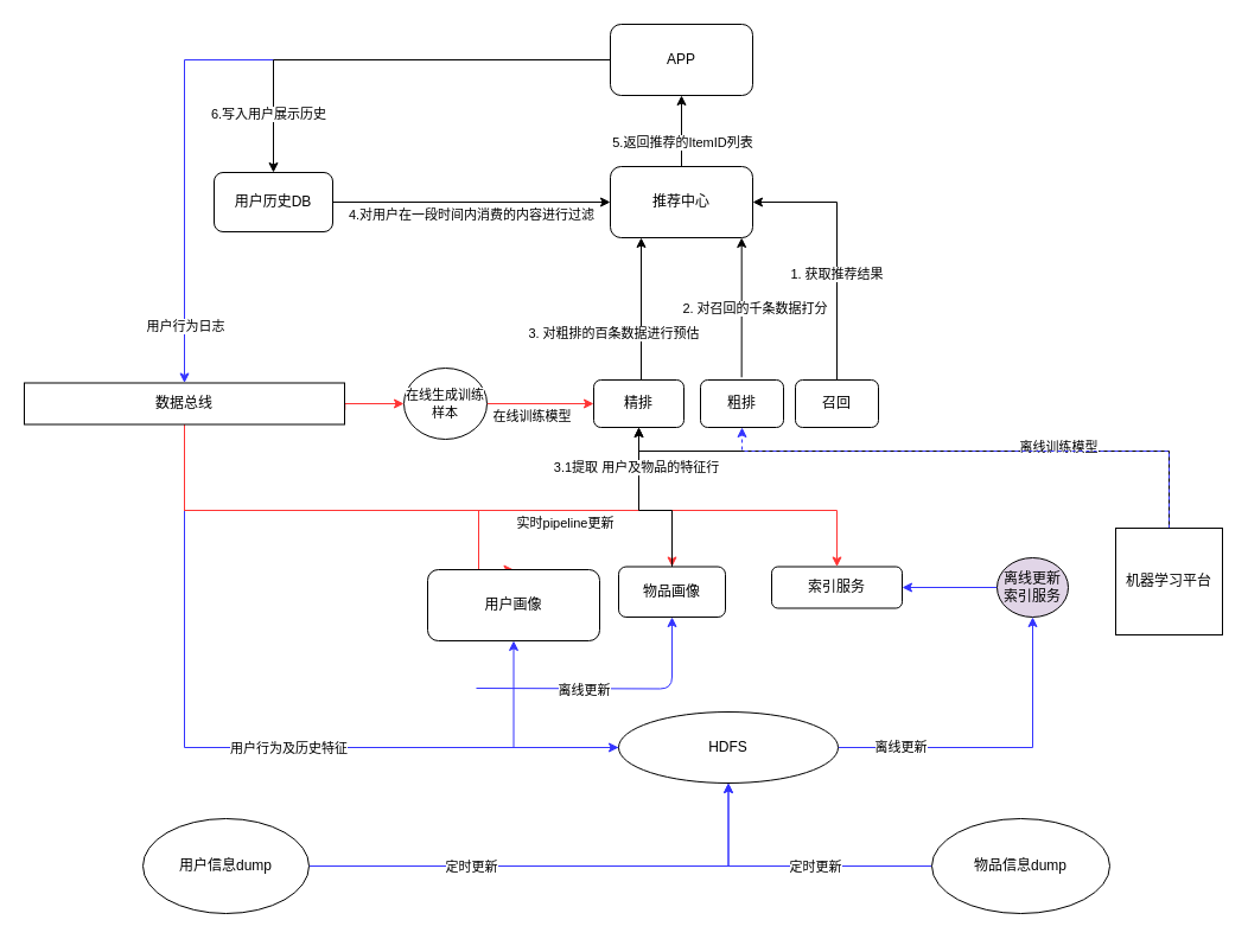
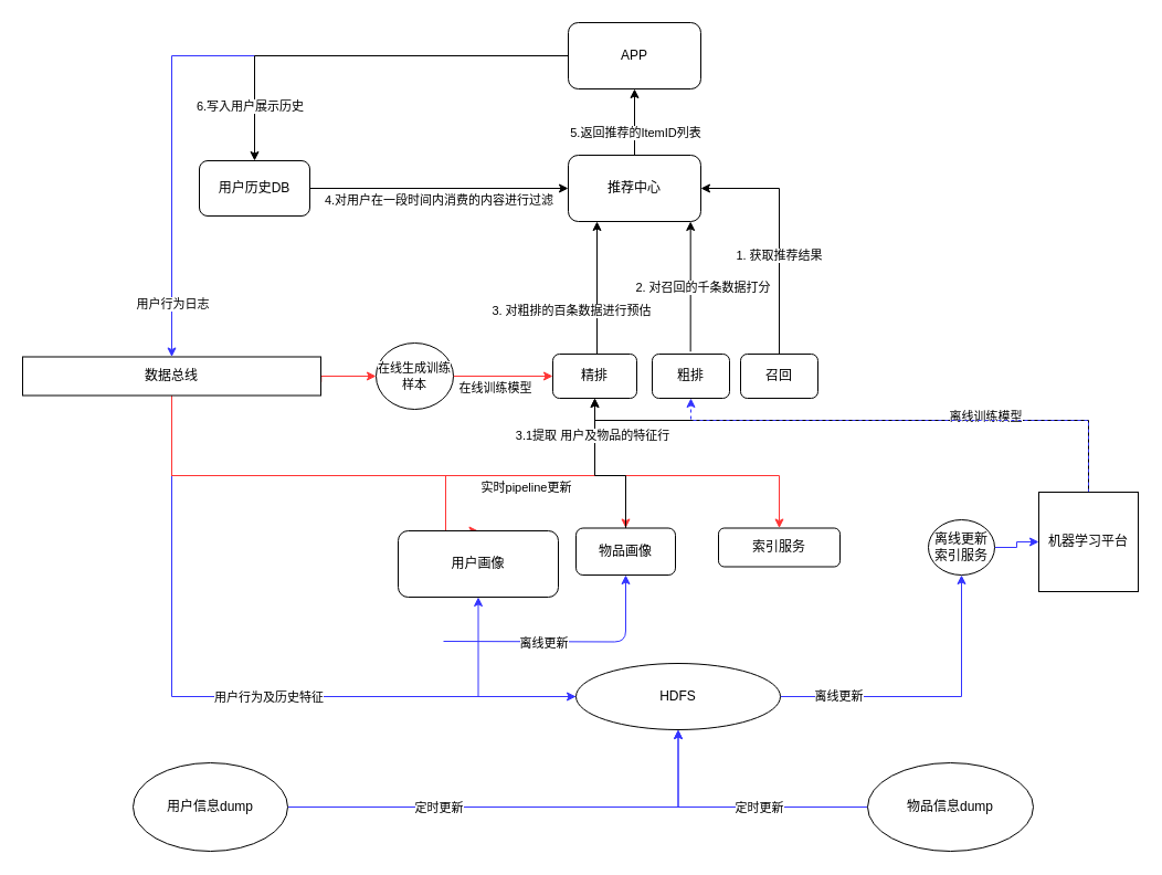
  <mxCell id="0" />
  <mxCell id="1" parent="0" />
  <mxCell id="2" style="edgeStyle=orthogonalEdgeStyle;rounded=0;orthogonalLoop=1;jettySize=auto;html=1;entryX=0.5;entryY=1;entryDx=0;entryDy=0;" edge="1" parent="1" source="4" target="19"><mxGeometry relative="1" as="geometry" /></mxCell>
  <mxCell id="3" value="5.返回推荐的ItemID列表" style="edgeLabel;html=1;align=center;verticalAlign=middle;resizable=0;points=[];" vertex="1" connectable="0" parent="2"><mxGeometry x="-0.292" relative="1" as="geometry"><mxPoint as="offset" /></mxGeometry></mxCell>
  <mxCell id="4" value="推荐中心" style="rounded=1;whiteSpace=wrap;html=1;" vertex="1" parent="1"><mxGeometry x="514" y="140" width="120" height="60" as="geometry" /></mxCell>
  <mxCell id="5" style="edgeStyle=orthogonalEdgeStyle;rounded=0;orthogonalLoop=1;jettySize=auto;html=1;exitX=0.5;exitY=0;exitDx=0;exitDy=0;entryX=1;entryY=0.5;entryDx=0;entryDy=0;" edge="1" parent="1" source="7" target="4"><mxGeometry relative="1" as="geometry" /></mxCell>
  <mxCell id="6" value="1. 获取推荐结果" style="edgeLabel;html=1;align=center;verticalAlign=middle;resizable=0;points=[];" vertex="1" connectable="0" parent="5"><mxGeometry x="-0.187" y="1" relative="1" as="geometry"><mxPoint as="offset" /></mxGeometry></mxCell>
  <mxCell id="7" value="召回" style="rounded=1;whiteSpace=wrap;html=1;" vertex="1" parent="1"><mxGeometry x="670" y="320" width="70" height="40" as="geometry" /></mxCell>
  <mxCell id="8" value="索引服务" style="rounded=1;whiteSpace=wrap;html=1;" vertex="1" parent="1"><mxGeometry x="650" y="477.5" width="110" height="35" as="geometry" /></mxCell>
  <mxCell id="9" style="edgeStyle=orthogonalEdgeStyle;rounded=0;orthogonalLoop=1;jettySize=auto;html=1;entryX=0.887;entryY=1.037;entryDx=0;entryDy=0;entryPerimeter=0;" edge="1" parent="1"><mxGeometry relative="1" as="geometry"><mxPoint x="624.654" y="317.78" as="sourcePoint" /><mxPoint x="624.68" y="200" as="targetPoint" /><Array as="points"><mxPoint x="624.24" y="257.78" /></Array></mxGeometry></mxCell>
  <mxCell id="10" value="2. 对召回的千条数据打分" style="edgeLabel;html=1;align=center;verticalAlign=middle;resizable=0;points=[];" vertex="1" connectable="0" parent="9"><mxGeometry x="-0.123" y="-1" relative="1" as="geometry"><mxPoint x="9.32" y="-6.06" as="offset" /></mxGeometry></mxCell>
  <mxCell id="11" value="粗排" style="rounded=1;whiteSpace=wrap;html=1;" vertex="1" parent="1"><mxGeometry x="590" y="320" width="70" height="40" as="geometry" /></mxCell>
  <mxCell id="12" style="edgeStyle=orthogonalEdgeStyle;rounded=0;orthogonalLoop=1;jettySize=auto;html=1;exitX=0.5;exitY=0;exitDx=0;exitDy=0;" edge="1" parent="1" source="14" target="4"><mxGeometry relative="1" as="geometry"><mxPoint x="544" y="200" as="targetPoint" /><Array as="points"><mxPoint x="540" y="320" /><mxPoint x="540" y="200" /></Array></mxGeometry></mxCell>
  <mxCell id="13" value="3. 对粗排的百条数据进行预估" style="edgeLabel;html=1;align=center;verticalAlign=middle;resizable=0;points=[];" vertex="1" connectable="0" parent="12"><mxGeometry x="-0.317" y="2" relative="1" as="geometry"><mxPoint x="-21.18" y="0.66" as="offset" /></mxGeometry></mxCell>
  <mxCell id="14" value="精排" style="rounded=1;whiteSpace=wrap;html=1;" vertex="1" parent="1"><mxGeometry x="500" y="320" width="76" height="40" as="geometry" /></mxCell>
  <mxCell id="15" style="edgeStyle=orthogonalEdgeStyle;rounded=0;orthogonalLoop=1;jettySize=auto;html=1;fillColor=#e1d5e7;strokeColor=#3333FF;" edge="1" parent="1" source="19" target="27"><mxGeometry relative="1" as="geometry"><mxPoint x="280" y="520.69" as="targetPoint" /></mxGeometry></mxCell>
  <mxCell id="16" value="用户行为日志" style="edgeLabel;html=1;align=center;verticalAlign=middle;resizable=0;points=[];" vertex="1" connectable="0" parent="15"><mxGeometry x="0.353" y="-1" relative="1" as="geometry"><mxPoint x="1" y="156.86" as="offset" /></mxGeometry></mxCell>
  <mxCell id="17" style="edgeStyle=orthogonalEdgeStyle;rounded=0;orthogonalLoop=1;jettySize=auto;html=1;entryX=0.5;entryY=0;entryDx=0;entryDy=0;" edge="1" parent="1" source="19" target="43"><mxGeometry relative="1" as="geometry" /></mxCell>
  <mxCell id="18" value="6.写入用户展示历史" style="edgeLabel;html=1;align=center;verticalAlign=middle;resizable=0;points=[];" vertex="1" connectable="0" parent="17"><mxGeometry x="0.734" y="-5" relative="1" as="geometry"><mxPoint as="offset" /></mxGeometry></mxCell>
  <mxCell id="19" value="APP" style="rounded=1;whiteSpace=wrap;html=1;" vertex="1" parent="1"><mxGeometry x="514" y="20" width="120" height="60" as="geometry" /></mxCell>
  <mxCell id="20" style="edgeStyle=orthogonalEdgeStyle;rounded=0;orthogonalLoop=1;jettySize=auto;html=1;entryX=0;entryY=0.5;entryDx=0;entryDy=0;strokeColor=#3333FF;" edge="1" parent="1" source="27" target="31"><mxGeometry relative="1" as="geometry"><mxPoint x="510" y="630" as="targetPoint" /><mxPoint x="160" y="360" as="sourcePoint" /><Array as="points"><mxPoint x="155" y="630" /></Array></mxGeometry></mxCell>
  <mxCell id="21" value="用户行为及历史特征" style="edgeLabel;html=1;align=center;verticalAlign=middle;resizable=0;points=[];" vertex="1" connectable="0" parent="20"><mxGeometry x="0.005" y="2" relative="1" as="geometry"><mxPoint x="38.93" y="2" as="offset" /></mxGeometry></mxCell>
  <mxCell id="22" value="" style="edgeStyle=orthogonalEdgeStyle;rounded=0;orthogonalLoop=1;jettySize=auto;html=1;exitX=1.001;exitY=0.652;exitDx=0;exitDy=0;exitPerimeter=0;strokeColor=#FF3333;" edge="1" parent="1" source="27" target="34"><mxGeometry relative="1" as="geometry"><mxPoint x="410" y="447.5" as="targetPoint" /><Array as="points"><mxPoint x="290" y="340" /></Array></mxGeometry></mxCell>
  <mxCell id="23" style="edgeStyle=orthogonalEdgeStyle;rounded=0;orthogonalLoop=1;jettySize=auto;html=1;entryX=0.5;entryY=0;entryDx=0;entryDy=0;strokeColor=#FF3333;" edge="1" parent="1" source="27" target="40"><mxGeometry relative="1" as="geometry"><Array as="points"><mxPoint x="155" y="430" /><mxPoint x="566" y="430" /></Array></mxGeometry></mxCell>
  <mxCell id="24" value="实时pipeline更新" style="edgeLabel;html=1;align=center;verticalAlign=middle;resizable=0;points=[];" vertex="1" connectable="0" parent="23"><mxGeometry x="0.62" y="4" relative="1" as="geometry"><mxPoint x="-36.79" y="14" as="offset" /></mxGeometry></mxCell>
  <mxCell id="25" style="edgeStyle=orthogonalEdgeStyle;rounded=0;orthogonalLoop=1;jettySize=auto;html=1;entryX=0.5;entryY=0;entryDx=0;entryDy=0;exitX=0.5;exitY=1;exitDx=0;exitDy=0;strokeColor=#FF3333;" edge="1" parent="1" source="27" target="37"><mxGeometry relative="1" as="geometry"><Array as="points"><mxPoint x="155" y="430" /><mxPoint x="403" y="430" /></Array></mxGeometry></mxCell>
  <mxCell id="26" style="edgeStyle=orthogonalEdgeStyle;rounded=0;orthogonalLoop=1;jettySize=auto;html=1;entryX=0.5;entryY=0;entryDx=0;entryDy=0;strokeColor=#FF3333;" edge="1" parent="1" source="27" target="8"><mxGeometry relative="1" as="geometry"><Array as="points"><mxPoint x="155" y="430" /><mxPoint x="705" y="430" /></Array></mxGeometry></mxCell>
  <mxCell id="27" value="数据总线" style="rounded=0;whiteSpace=wrap;html=1;" vertex="1" parent="1"><mxGeometry x="20" y="322.5" width="270" height="35" as="geometry" /></mxCell>
  <mxCell id="28" style="edgeStyle=orthogonalEdgeStyle;rounded=0;orthogonalLoop=1;jettySize=auto;html=1;entryX=0.5;entryY=1;entryDx=0;entryDy=0;strokeColor=#3333FF;" edge="1" parent="1" source="31" target="37"><mxGeometry relative="1" as="geometry" /></mxCell>
  <mxCell id="29" style="edgeStyle=orthogonalEdgeStyle;rounded=0;orthogonalLoop=1;jettySize=auto;html=1;entryX=0.5;entryY=1;entryDx=0;entryDy=0;strokeColor=#3333FF;" edge="1" parent="1" source="31" target="36"><mxGeometry relative="1" as="geometry" /></mxCell>
  <mxCell id="30" value="离线更新" style="edgeLabel;html=1;align=center;verticalAlign=middle;resizable=0;points=[];" vertex="1" connectable="0" parent="29"><mxGeometry x="-0.613" y="1" relative="1" as="geometry"><mxPoint x="-1" as="offset" /></mxGeometry></mxCell>
  <mxCell id="31" value="HDFS" style="ellipse;whiteSpace=wrap;html=1;" vertex="1" parent="1"><mxGeometry x="521" y="600" width="185" height="60" as="geometry" /></mxCell>
  <mxCell id="32" style="edgeStyle=orthogonalEdgeStyle;rounded=0;orthogonalLoop=1;jettySize=auto;html=1;entryX=0;entryY=0.5;entryDx=0;entryDy=0;strokeColor=#FF3333;" edge="1" parent="1" source="34" target="14"><mxGeometry relative="1" as="geometry" /></mxCell>
  <mxCell id="33" value="在线训练模型" style="edgeLabel;html=1;align=center;verticalAlign=middle;resizable=0;points=[];" vertex="1" connectable="0" parent="32"><mxGeometry x="-0.007" y="2" relative="1" as="geometry"><mxPoint x="-7.14" y="12" as="offset" /></mxGeometry></mxCell>
  <mxCell id="34" value="&lt;span style=&quot;font-size: 11px ; background-color: rgb(255 , 255 , 255)&quot;&gt;在线生成训练样本&lt;/span&gt;" style="ellipse;whiteSpace=wrap;html=1;" vertex="1" parent="1"><mxGeometry x="340" y="310" width="70" height="60" as="geometry" /></mxCell>
- <mxCell id="35" style="edgeStyle=orthogonalEdgeStyle;rounded=0;orthogonalLoop=1;jettySize=auto;html=1;entryX=1;entryY=0.5;entryDx=0;entryDy=0;strokeColor=#3333FF;" edge="1" parent="1" source="36" target="8"><mxGeometry relative="1" as="geometry" /></mxCell>
- <mxCell id="36" value="离线更新索引服务" style="ellipse;whiteSpace=wrap;html=1;fillColor=#e1d5e7;" vertex="1" parent="1"><mxGeometry x="840" y="470" width="60" height="50" as="geometry" /></mxCell>
+ <mxCell id="35" style="edgeStyle=orthogonalEdgeStyle;rounded=0;orthogonalLoop=1;jettySize=auto;html=1;strokeColor=#3333FF;" edge="1" parent="1" source="36" target="55"><mxGeometry relative="1" as="geometry" /></mxCell>
+ <mxCell id="36" value="离线更新索引服务" style="ellipse;whiteSpace=wrap;html=1;" vertex="1" parent="1"><mxGeometry x="840" y="470" width="60" height="50" as="geometry" /></mxCell>
  <mxCell id="37" value="用户画像" style="rounded=1;whiteSpace=wrap;html=1;" vertex="1" parent="1"><mxGeometry x="360" y="480" width="145" height="60" as="geometry" /></mxCell>
  <mxCell id="38" style="edgeStyle=orthogonalEdgeStyle;rounded=0;orthogonalLoop=1;jettySize=auto;html=1;exitX=0.5;exitY=0;exitDx=0;exitDy=0;" edge="1" parent="1" source="40" target="14"><mxGeometry relative="1" as="geometry"><Array as="points"><mxPoint x="566" y="430" /><mxPoint x="538" y="430" /></Array></mxGeometry></mxCell>
  <mxCell id="39" value="3.1提取 用户及物品的特征行" style="edgeLabel;html=1;align=center;verticalAlign=middle;resizable=0;points=[];" vertex="1" connectable="0" parent="38"><mxGeometry x="0.533" y="3" relative="1" as="geometry"><mxPoint as="offset" /></mxGeometry></mxCell>
  <mxCell id="40" value="物品画像" style="rounded=1;whiteSpace=wrap;html=1;" vertex="1" parent="1"><mxGeometry x="521" y="477.5" width="90" height="42.5" as="geometry" /></mxCell>
  <mxCell id="41" style="edgeStyle=orthogonalEdgeStyle;rounded=0;orthogonalLoop=1;jettySize=auto;html=1;entryX=0;entryY=0.5;entryDx=0;entryDy=0;" edge="1" parent="1" source="43" target="4"><mxGeometry relative="1" as="geometry" /></mxCell>
  <mxCell id="42" value="4.对用户在一段时间内消费的内容进行过滤" style="edgeLabel;html=1;align=center;verticalAlign=middle;resizable=0;points=[];" vertex="1" connectable="0" parent="41"><mxGeometry x="-0.223" y="-2" relative="1" as="geometry"><mxPoint x="25.71" y="8" as="offset" /></mxGeometry></mxCell>
  <mxCell id="43" value="用户历史DB" style="rounded=1;whiteSpace=wrap;html=1;" vertex="1" parent="1"><mxGeometry x="180" y="145" width="100" height="50" as="geometry" /></mxCell>
  <mxCell id="44" style="edgeStyle=orthogonalEdgeStyle;rounded=0;orthogonalLoop=1;jettySize=auto;html=1;entryX=0.5;entryY=1;entryDx=0;entryDy=0;strokeColor=#3333FF;" edge="1" parent="1" source="46" target="31"><mxGeometry relative="1" as="geometry" /></mxCell>
  <mxCell id="45" value="定时更新" style="edgeLabel;html=1;align=center;verticalAlign=middle;resizable=0;points=[];" vertex="1" connectable="0" parent="44"><mxGeometry x="-0.101" y="2" relative="1" as="geometry"><mxPoint x="10" y="-2" as="offset" /></mxGeometry></mxCell>
  <mxCell id="46" value="物品信息dump" style="ellipse;whiteSpace=wrap;html=1;" vertex="1" parent="1"><mxGeometry x="785" y="690" width="150" height="80" as="geometry" /></mxCell>
  <mxCell id="47" style="edgeStyle=orthogonalEdgeStyle;rounded=0;orthogonalLoop=1;jettySize=auto;html=1;entryX=0.5;entryY=1;entryDx=0;entryDy=0;strokeColor=#3333FF;" edge="1" parent="1" source="49" target="31"><mxGeometry relative="1" as="geometry" /></mxCell>
  <mxCell id="48" value="定时更新" style="edgeLabel;html=1;align=center;verticalAlign=middle;resizable=0;points=[];" vertex="1" connectable="0" parent="47"><mxGeometry x="0.503" y="-4" relative="1" as="geometry"><mxPoint x="-181.43" y="-4" as="offset" /></mxGeometry></mxCell>
  <mxCell id="49" value="用户信息dump" style="ellipse;whiteSpace=wrap;html=1;" vertex="1" parent="1"><mxGeometry x="120" y="690" width="140" height="80" as="geometry" /></mxCell>
  <mxCell id="50" value="" style="endArrow=classic;html=1;entryX=0.5;entryY=1;entryDx=0;entryDy=0;edgeStyle=orthogonalEdgeStyle;strokeColor=#3333FF;" edge="1" parent="1" target="40"><mxGeometry width="50" height="50" relative="1" as="geometry"><mxPoint x="401" y="580" as="sourcePoint" /><mxPoint x="521" y="580" as="targetPoint" /></mxGeometry></mxCell>
  <mxCell id="51" value="离线更新" style="edgeLabel;html=1;align=center;verticalAlign=middle;resizable=0;points=[];" vertex="1" connectable="0" parent="50"><mxGeometry x="-0.191" y="-1" relative="1" as="geometry"><mxPoint as="offset" /></mxGeometry></mxCell>
  <mxCell id="52" style="edgeStyle=orthogonalEdgeStyle;rounded=0;orthogonalLoop=1;jettySize=auto;html=1;exitX=0.5;exitY=0;exitDx=0;exitDy=0;" edge="1" parent="1" source="55"><mxGeometry relative="1" as="geometry"><mxPoint x="880" y="320" as="sourcePoint" /><mxPoint x="538" y="360" as="targetPoint" /><Array as="points"><mxPoint x="985" y="380" /><mxPoint x="538" y="380" /></Array></mxGeometry></mxCell>
  <mxCell id="53" value="离线训练模型" style="edgeLabel;html=1;align=center;verticalAlign=middle;resizable=0;points=[];" vertex="1" connectable="0" parent="52"><mxGeometry x="-0.253" y="-4" relative="1" as="geometry"><mxPoint x="40.71" as="offset" /></mxGeometry></mxCell>
  <mxCell id="54" style="edgeStyle=orthogonalEdgeStyle;rounded=0;orthogonalLoop=1;jettySize=auto;html=1;entryX=0.5;entryY=1;entryDx=0;entryDy=0;strokeColor=#3333FF;dashed=1;" edge="1" parent="1" source="55" target="11"><mxGeometry relative="1" as="geometry"><Array as="points"><mxPoint x="985" y="380" /><mxPoint x="625" y="380" /></Array></mxGeometry></mxCell>
  <mxCell id="55" value="机器学习平台" style="whiteSpace=wrap;html=1;aspect=fixed;" vertex="1" parent="1"><mxGeometry x="940" y="445" width="90" height="90" as="geometry" /></mxCell>
